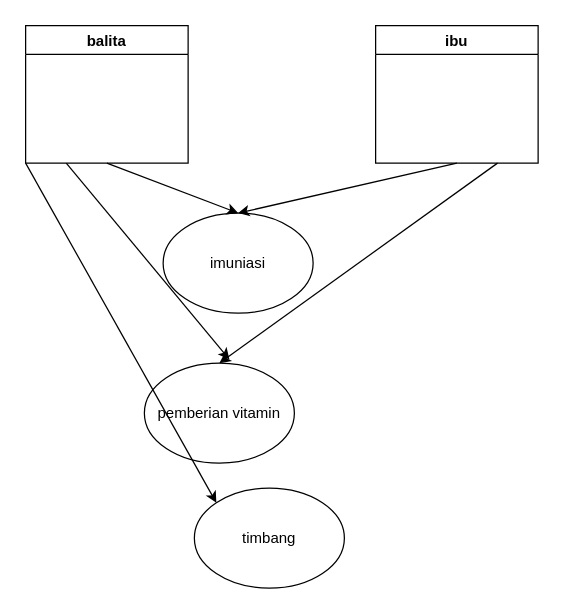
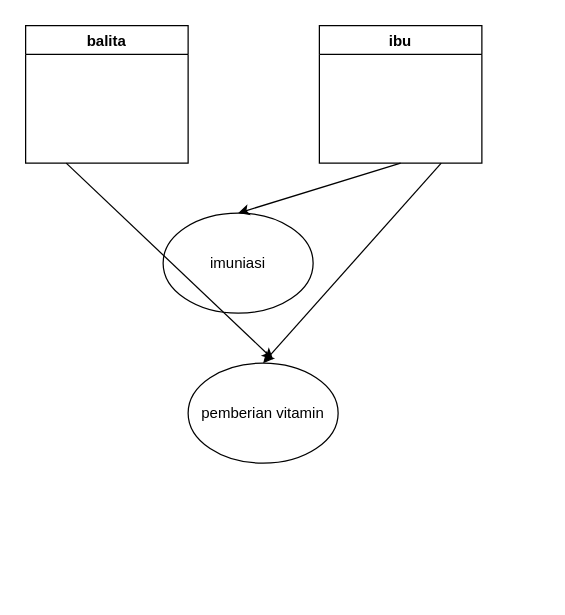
  <mxCell id="0" />
  <mxCell id="1" parent="0" />
  <mxCell id="2" value="balita" style="swimlane;startSize=23;" vertex="1" parent="1"><mxGeometry x="20" y="20" width="130" height="110" as="geometry" /></mxCell>
- <mxCell id="3" value="ibu" style="swimlane;startSize=23;" vertex="1" parent="1"><mxGeometry x="300" y="20" width="130" height="110" as="geometry" /></mxCell>
+ <mxCell id="3" value="ibu" style="swimlane;startSize=23;" vertex="1" parent="1"><mxGeometry x="255" y="20" width="130" height="110" as="geometry" /></mxCell>
  <mxCell id="4" value="imuniasi" style="ellipse;whiteSpace=wrap;html=1;" vertex="1" parent="1"><mxGeometry x="130" y="170" width="120" height="80" as="geometry" /></mxCell>
- <mxCell id="5" value="" style="endArrow=classic;html=1;rounded=0;entryX=0.5;entryY=0;entryDx=0;entryDy=0;exitX=0.5;exitY=1;exitDx=0;exitDy=0;" edge="1" parent="1" source="2" target="4"><mxGeometry width="50" height="50" relative="1" as="geometry"><mxPoint x="250" y="230" as="sourcePoint" /><mxPoint x="300" y="180" as="targetPoint" /></mxGeometry></mxCell>
- <mxCell id="6" value="pemberian vitamin" style="ellipse;whiteSpace=wrap;html=1;" vertex="1" parent="1"><mxGeometry x="115" y="290" width="120" height="80" as="geometry" /></mxCell>
+ <mxCell id="6" value="pemberian vitamin" style="ellipse;whiteSpace=wrap;html=1;" vertex="1" parent="1"><mxGeometry x="150" y="290" width="120" height="80" as="geometry" /></mxCell>
  <mxCell id="7" value="" style="endArrow=classic;html=1;rounded=0;entryX=0.5;entryY=0;entryDx=0;entryDy=0;exitX=0.5;exitY=1;exitDx=0;exitDy=0;" edge="1" parent="1" source="3" target="4"><mxGeometry width="50" height="50" relative="1" as="geometry"><mxPoint x="95" y="140" as="sourcePoint" /><mxPoint x="225" y="180" as="targetPoint" /></mxGeometry></mxCell>
  <mxCell id="8" value="" style="endArrow=classic;html=1;rounded=0;exitX=0.75;exitY=1;exitDx=0;exitDy=0;entryX=0.5;entryY=0;entryDx=0;entryDy=0;" edge="1" parent="1" source="3" target="6"><mxGeometry width="50" height="50" relative="1" as="geometry"><mxPoint x="250" y="230" as="sourcePoint" /><mxPoint x="300" y="180" as="targetPoint" /></mxGeometry></mxCell>
  <mxCell id="9" value="" style="endArrow=classic;html=1;rounded=0;exitX=0.25;exitY=1;exitDx=0;exitDy=0;entryX=0.567;entryY=-0.037;entryDx=0;entryDy=0;entryPerimeter=0;" edge="1" parent="1" source="2" target="6"><mxGeometry width="50" height="50" relative="1" as="geometry"><mxPoint x="407.5" y="140" as="sourcePoint" /><mxPoint x="220" y="280" as="targetPoint" /></mxGeometry></mxCell>
- <mxCell id="10" value="timbang&lt;br&gt;" style="ellipse;whiteSpace=wrap;html=1;" vertex="1" parent="1"><mxGeometry x="155" y="390" width="120" height="80" as="geometry" /></mxCell>
- <mxCell id="11" value="" style="endArrow=classic;html=1;rounded=0;entryX=0;entryY=0;entryDx=0;entryDy=0;exitX=0;exitY=1;exitDx=0;exitDy=0;" edge="1" parent="1" source="2" target="10"><mxGeometry width="50" height="50" relative="1" as="geometry"><mxPoint x="10" y="130" as="sourcePoint" /><mxPoint x="228.04" y="297.04" as="targetPoint" /></mxGeometry></mxCell>
